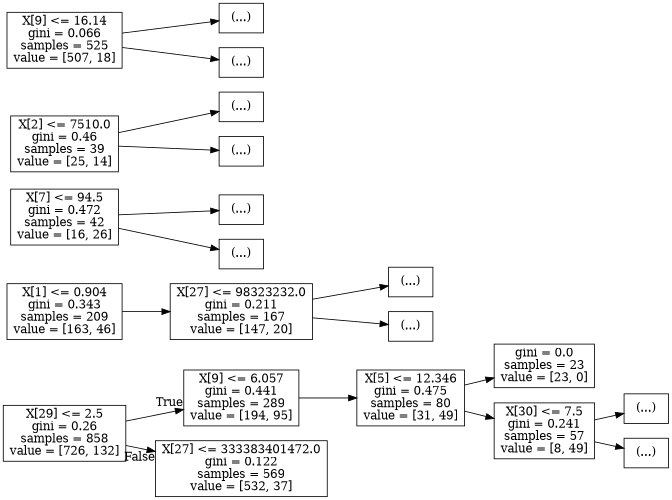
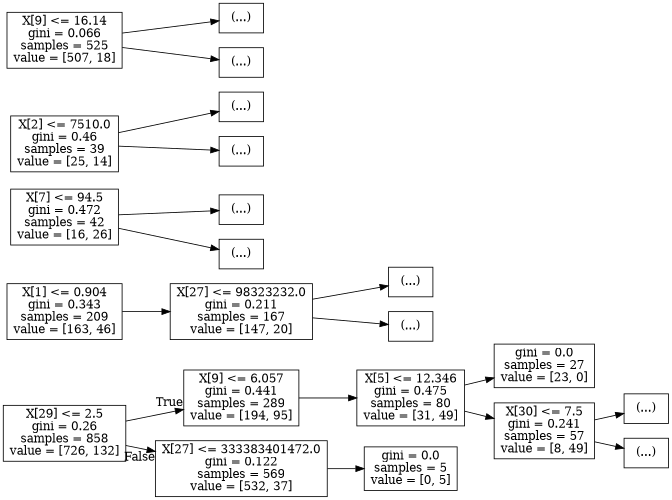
  digraph {
    rankdir=LR
    node [shape=box]
    n1 [label="X[29] <= 2.5\ngini = 0.26\nsamples = 858\nvalue = [726, 132]"]
    n2 [label="X[9] <= 6.057\ngini = 0.441\nsamples = 289\nvalue = [194, 95]"]
    n3 [label="X[27] <= 333383401472.0\ngini = 0.122\nsamples = 569\nvalue = [532, 37]"]
    n4 [label="X[5] <= 12.346\ngini = 0.475\nsamples = 80\nvalue = [31, 49]"]
+   n5 [label="gini = 0.0\nsamples = 5\nvalue = [0, 5]"]
    n6 [label="X[1] <= 0.904\ngini = 0.343\nsamples = 209\nvalue = [163, 46]"]
    n7 [label="X[27] <= 98323232.0\ngini = 0.211\nsamples = 167\nvalue = [147, 20]"]
-   n8 [label="gini = 0.0\nsamples = 23\nvalue = [23, 0]"]
+   n8 [label="gini = 0.0\nsamples = 27\nvalue = [23, 0]"]
    n9 [label="X[30] <= 7.5\ngini = 0.241\nsamples = 57\nvalue = [8, 49]"]
    n10 [label="X[7] <= 94.5\ngini = 0.472\nsamples = 42\nvalue = [16, 26]"]
    n11 [label="(...)"]
    n12 [label="(...)"]
    n13 [label="(...)"]
    n14 [label="(...)"]
    n15 [label="(...)"]
    n16 [label="(...)"]
    n17 [label="X[2] <= 7510.0\ngini = 0.46\nsamples = 39\nvalue = [25, 14]"]
    n18 [label="(...)"]
    n19 [label="(...)"]
    n20 [label="X[9] <= 16.14\ngini = 0.066\nsamples = 525\nvalue = [507, 18]"]
    n21 [label="(...)"]
    n22 [label="(...)"]
    n1 -> n2 [headlabel=True labelangle=45 labeldistance=2.5]
    n1 -> n3 [headlabel=False labelangle=-45 labeldistance=2.5]
    n2 -> n4
+   n3 -> n5
    n4 -> n8
    n4 -> n9
    n6 -> n7
    n7 -> n13
    n7 -> n14
    n9 -> n15
    n9 -> n16
    n10 -> n11
    n10 -> n12
    n17 -> n18
    n17 -> n19
    n20 -> n21
    n20 -> n22
  }
